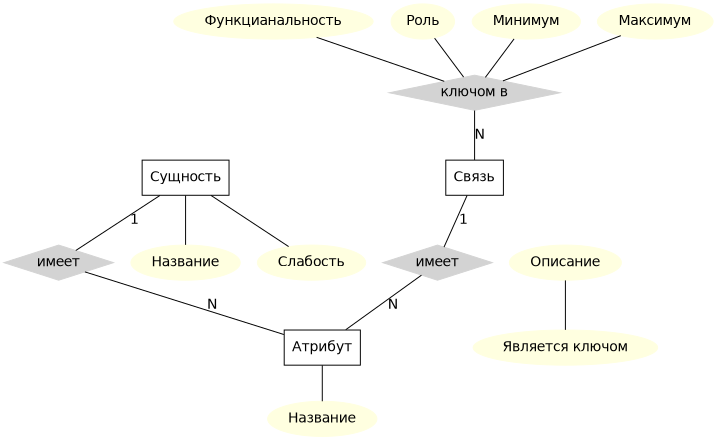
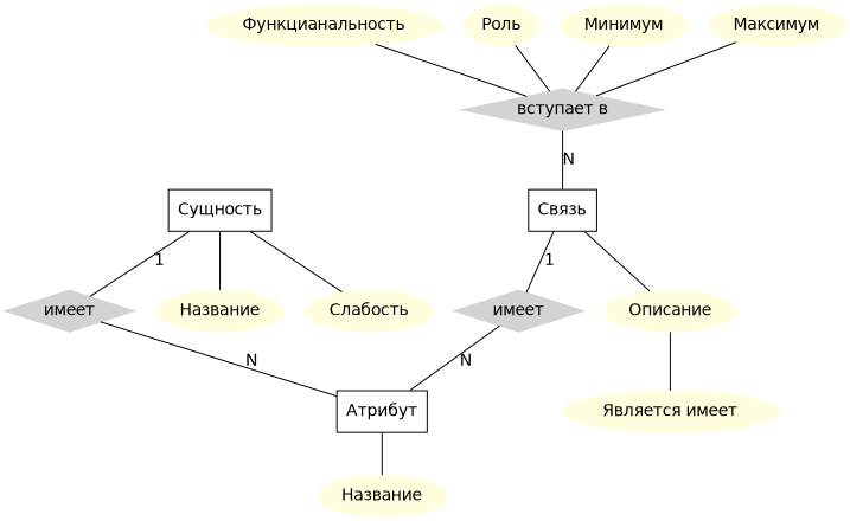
  graph {
    fontname="DejaVu Sans"
    node [fontname="DejaVu Sans" shape=ellipse color=lightyellow style=filled]
    edge [fontname="DejaVu Sans"]
    "Сущность" [shape=box color="" style=""]
    "Название"
    "Слабость"
    n4 [color=lightgrey label="имеет" shape=diamond]
    "Атрибут" [shape=box color="" style=""]
    "Связь" [shape=box color="" style=""]
    "Описание"
    n8 [color=lightgrey label="имеет" shape=diamond]
-   "Является ключом"
+   "Является ключом" [label="Является имеет"]
    n10 [label="Название"]
-   n11 [color=lightgrey label="ключом в" shape=diamond]
+   n11 [color=lightgrey label="вступает в" shape=diamond]
    "Функцианальность"
    "Роль"
    "Минимум"
    "Максимум"
    "Сущность" -- "Название"
    "Сущность" -- "Слабость"
    "Сущность" -- n4 [label=1]
    n4 -- "Атрибут" [label=N]
    "Атрибут" -- n10
+   "Связь" -- "Описание"
    "Связь" -- n8 [label=1]
    "Описание" -- "Является ключом"
    n8 -- "Атрибут" [label=N]
    n11 -- "Связь" [label=N]
    "Функцианальность" -- n11 [dir=none]
    "Роль" -- n11 [dir=none]
    "Минимум" -- n11 [dir=none]
    "Максимум" -- n11 [dir=none]
  }
